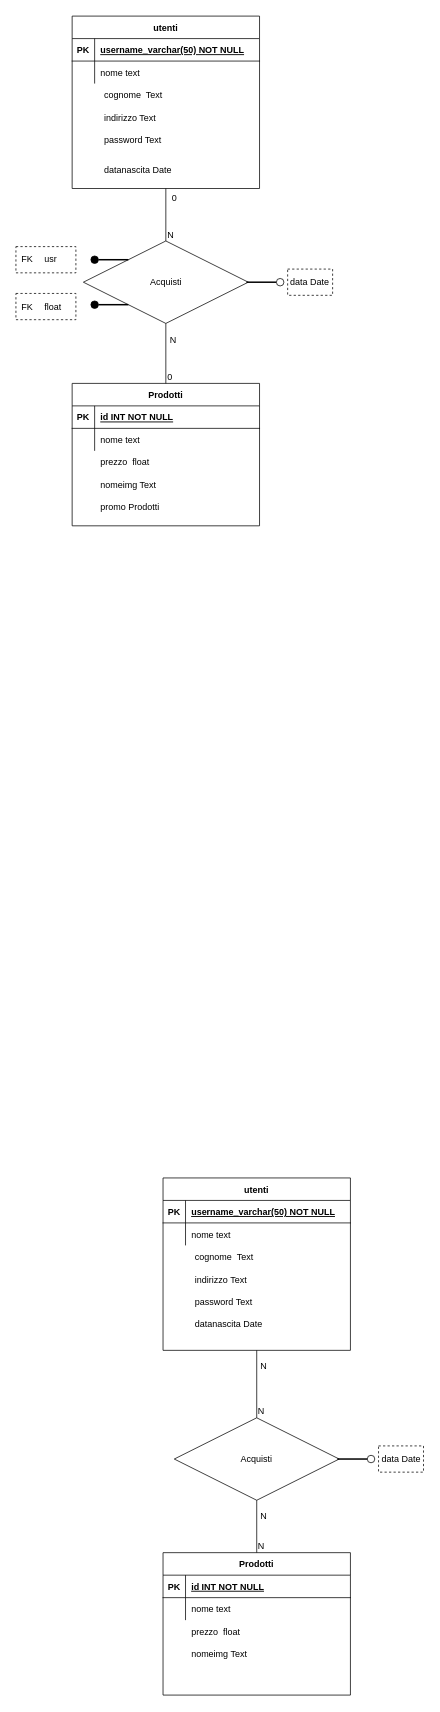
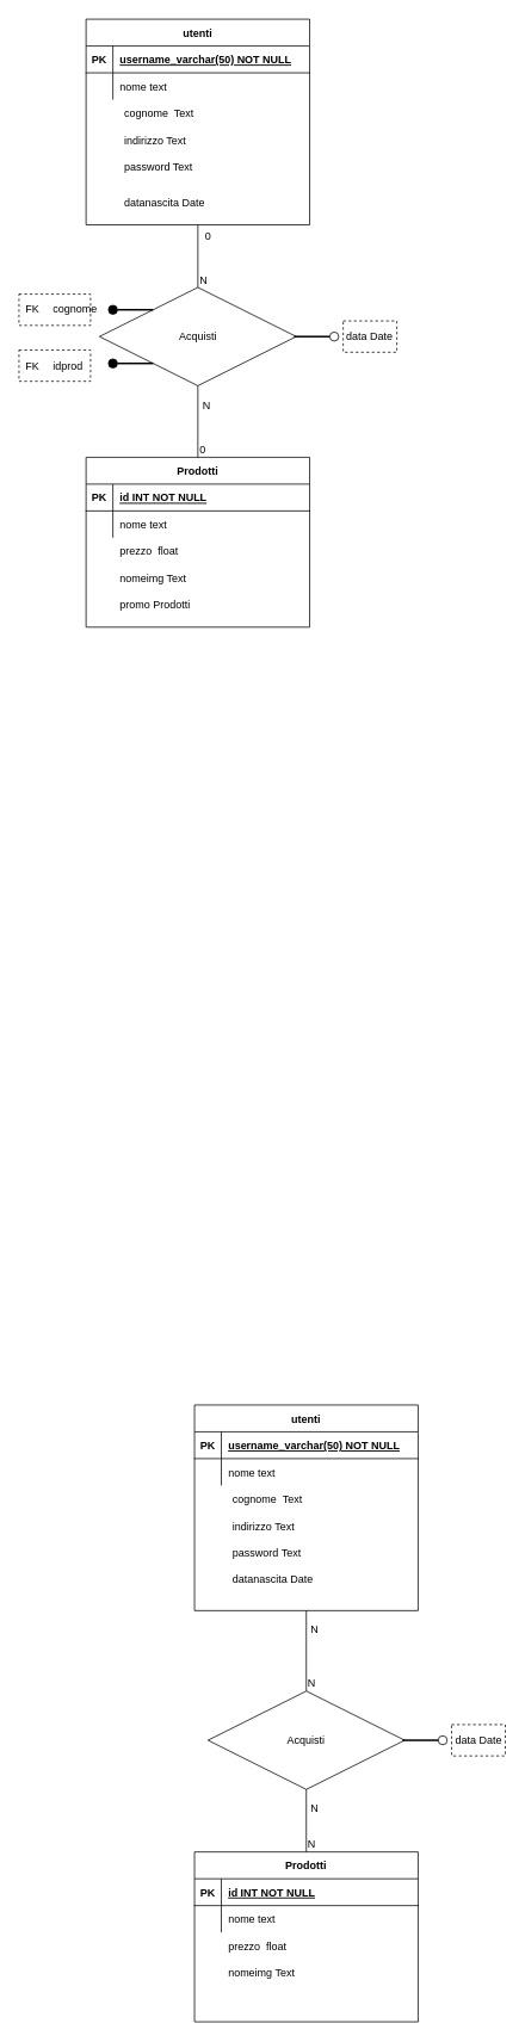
  <mxCell id="0" />
  <mxCell id="1" parent="0" />
  <mxCell id="2" value="Prodotti" style="shape=table;startSize=30;container=1;collapsible=1;childLayout=tableLayout;fixedRows=1;rowLines=0;fontStyle=1;align=center;resizeLast=1;" vertex="1" parent="1"><mxGeometry x="95.75" y="510" width="250" height="190" as="geometry"><mxRectangle x="243.75" y="510" width="90" height="30" as="alternateBounds" /></mxGeometry></mxCell>
  <mxCell id="3" value="" style="shape=partialRectangle;collapsible=0;dropTarget=0;pointerEvents=0;fillColor=none;points=[[0,0.5],[1,0.5]];portConstraint=eastwest;top=0;left=0;right=0;bottom=1;" vertex="1" parent="2"><mxGeometry y="30" width="250" height="30" as="geometry" /></mxCell>
  <mxCell id="4" value="PK" style="shape=partialRectangle;overflow=hidden;connectable=0;fillColor=none;top=0;left=0;bottom=0;right=0;fontStyle=1;" vertex="1" parent="3"><mxGeometry width="30" height="30" as="geometry"><mxRectangle width="30" height="30" as="alternateBounds" /></mxGeometry></mxCell>
  <mxCell id="5" value="id INT NOT NULL" style="shape=partialRectangle;overflow=hidden;connectable=0;fillColor=none;top=0;left=0;bottom=0;right=0;align=left;spacingLeft=6;fontStyle=5;" vertex="1" parent="3"><mxGeometry x="30" width="220" height="30" as="geometry"><mxRectangle width="220" height="30" as="alternateBounds" /></mxGeometry></mxCell>
  <mxCell id="6" value="" style="shape=partialRectangle;collapsible=0;dropTarget=0;pointerEvents=0;fillColor=none;points=[[0,0.5],[1,0.5]];portConstraint=eastwest;top=0;left=0;right=0;bottom=0;" vertex="1" parent="2"><mxGeometry y="60" width="250" height="30" as="geometry" /></mxCell>
  <mxCell id="7" value="" style="shape=partialRectangle;overflow=hidden;connectable=0;fillColor=none;top=0;left=0;bottom=0;right=0;" vertex="1" parent="6"><mxGeometry width="30" height="30" as="geometry"><mxRectangle width="30" height="30" as="alternateBounds" /></mxGeometry></mxCell>
  <mxCell id="8" value="nome text" style="shape=partialRectangle;overflow=hidden;connectable=0;fillColor=none;top=0;left=0;bottom=0;right=0;align=left;spacingLeft=6;" vertex="1" parent="6"><mxGeometry x="30" width="220" height="30" as="geometry"><mxRectangle width="220" height="30" as="alternateBounds" /></mxGeometry></mxCell>
  <mxCell id="9" value="" style="shape=partialRectangle;overflow=hidden;connectable=0;fillColor=none;top=0;left=0;bottom=0;right=0;" vertex="1" parent="1"><mxGeometry x="95.75" y="619.92" width="30" height="30" as="geometry"><mxRectangle width="30" height="30" as="alternateBounds" /></mxGeometry></mxCell>
  <mxCell id="10" value="prezzo  float" style="shape=partialRectangle;overflow=hidden;connectable=0;fillColor=none;top=0;left=0;bottom=0;right=0;align=left;spacingLeft=6;" vertex="1" parent="1"><mxGeometry x="125.75" y="600" width="220" height="30" as="geometry"><mxRectangle width="220" height="30" as="alternateBounds" /></mxGeometry></mxCell>
  <mxCell id="11" value="nomeimg Text" style="shape=partialRectangle;overflow=hidden;connectable=0;fillColor=none;top=0;left=0;bottom=0;right=0;align=left;spacingLeft=6;" vertex="1" parent="1"><mxGeometry x="125.75" y="630" width="220" height="30" as="geometry"><mxRectangle width="220" height="30" as="alternateBounds" /></mxGeometry></mxCell>
  <mxCell id="12" value="promo Prodotti" style="shape=partialRectangle;overflow=hidden;connectable=0;fillColor=none;top=0;left=0;bottom=0;right=0;align=left;spacingLeft=6;" vertex="1" parent="1"><mxGeometry x="125.75" y="660" width="220" height="30" as="geometry"><mxRectangle width="220" height="30" as="alternateBounds" /></mxGeometry></mxCell>
  <mxCell id="13" value="Acquisti&lt;br&gt;" style="shape=rhombus;perimeter=rhombusPerimeter;whiteSpace=wrap;html=1;align=center;" vertex="1" parent="1"><mxGeometry x="110.75" y="320" width="220" height="110" as="geometry" /></mxCell>
  <mxCell id="14" value="" style="endArrow=none;html=1;rounded=0;exitX=0.5;exitY=0;exitDx=0;exitDy=0;entryX=0.5;entryY=1;entryDx=0;entryDy=0;" edge="1" parent="1" source="2" target="13"><mxGeometry relative="1" as="geometry"><mxPoint x="408.25" y="-20.08" as="sourcePoint" /><mxPoint x="273.25" y="77.92" as="targetPoint" /></mxGeometry></mxCell>
  <mxCell id="15" value="0" style="resizable=0;html=1;whiteSpace=wrap;align=left;verticalAlign=bottom;" connectable="0" vertex="1" parent="14"><mxGeometry x="-1" relative="1" as="geometry" /></mxCell>
  <mxCell id="16" value="N" style="resizable=0;html=1;whiteSpace=wrap;align=right;verticalAlign=bottom;" connectable="0" vertex="1" parent="14"><mxGeometry x="1" relative="1" as="geometry"><mxPoint x="15" y="30" as="offset" /></mxGeometry></mxCell>
  <mxCell id="17" value="" style="line;strokeWidth=2;html=1;" vertex="1" parent="1"><mxGeometry x="328.25" y="370" width="40" height="10" as="geometry" /></mxCell>
  <mxCell id="18" value="" style="ellipse;whiteSpace=wrap;html=1;aspect=fixed;" vertex="1" parent="1"><mxGeometry x="368.25" y="370" width="10" height="10" as="geometry" /></mxCell>
  <mxCell id="19" value="" style="rounded=0;whiteSpace=wrap;html=1;dashed=1;" vertex="1" parent="1"><mxGeometry x="383.25" y="357.5" width="60" height="35" as="geometry" /></mxCell>
  <mxCell id="20" value="data Date" style="text;html=1;strokeColor=none;fillColor=none;align=center;verticalAlign=middle;whiteSpace=wrap;rounded=0;" vertex="1" parent="1"><mxGeometry x="383.25" y="360" width="60" height="30" as="geometry" /></mxCell>
  <mxCell id="21" value="utenti" style="shape=table;startSize=30;container=1;collapsible=1;childLayout=tableLayout;fixedRows=1;rowLines=0;fontStyle=1;align=center;resizeLast=1;" vertex="1" parent="1"><mxGeometry x="95.75" y="20" width="250" height="230" as="geometry" /></mxCell>
  <mxCell id="22" value="" style="shape=partialRectangle;collapsible=0;dropTarget=0;pointerEvents=0;fillColor=none;points=[[0,0.5],[1,0.5]];portConstraint=eastwest;top=0;left=0;right=0;bottom=1;" vertex="1" parent="21"><mxGeometry y="30" width="250" height="30" as="geometry" /></mxCell>
  <mxCell id="23" value="PK" style="shape=partialRectangle;overflow=hidden;connectable=0;fillColor=none;top=0;left=0;bottom=0;right=0;fontStyle=1;" vertex="1" parent="22"><mxGeometry width="30" height="30" as="geometry"><mxRectangle width="30" height="30" as="alternateBounds" /></mxGeometry></mxCell>
  <mxCell id="24" value="username_varchar(50) NOT NULL" style="shape=partialRectangle;overflow=hidden;connectable=0;fillColor=none;top=0;left=0;bottom=0;right=0;align=left;spacingLeft=6;fontStyle=5;" vertex="1" parent="22"><mxGeometry x="30" width="220" height="30" as="geometry"><mxRectangle width="220" height="30" as="alternateBounds" /></mxGeometry></mxCell>
  <mxCell id="25" value="" style="shape=partialRectangle;collapsible=0;dropTarget=0;pointerEvents=0;fillColor=none;points=[[0,0.5],[1,0.5]];portConstraint=eastwest;top=0;left=0;right=0;bottom=0;" vertex="1" parent="21"><mxGeometry y="60" width="250" height="30" as="geometry" /></mxCell>
  <mxCell id="26" value="" style="shape=partialRectangle;overflow=hidden;connectable=0;fillColor=none;top=0;left=0;bottom=0;right=0;" vertex="1" parent="25"><mxGeometry width="30" height="30" as="geometry"><mxRectangle width="30" height="30" as="alternateBounds" /></mxGeometry></mxCell>
  <mxCell id="27" value="nome text" style="shape=partialRectangle;overflow=hidden;connectable=0;fillColor=none;top=0;left=0;bottom=0;right=0;align=left;spacingLeft=6;" vertex="1" parent="25"><mxGeometry x="30" width="220" height="30" as="geometry"><mxRectangle width="220" height="30" as="alternateBounds" /></mxGeometry></mxCell>
  <mxCell id="28" value="" style="shape=partialRectangle;overflow=hidden;connectable=0;fillColor=none;top=0;left=0;bottom=0;right=0;" vertex="1" parent="1"><mxGeometry x="100.75" y="110" width="30" height="30" as="geometry"><mxRectangle width="30" height="30" as="alternateBounds" /></mxGeometry></mxCell>
  <mxCell id="29" value="cognome  Text" style="shape=partialRectangle;overflow=hidden;connectable=0;fillColor=none;top=0;left=0;bottom=0;right=0;align=left;spacingLeft=6;" vertex="1" parent="1"><mxGeometry x="130.75" y="110" width="220" height="30" as="geometry"><mxRectangle width="220" height="30" as="alternateBounds" /></mxGeometry></mxCell>
  <mxCell id="30" value="indirizzo Text" style="shape=partialRectangle;overflow=hidden;connectable=0;fillColor=none;top=0;left=0;bottom=0;right=0;align=left;spacingLeft=6;" vertex="1" parent="1"><mxGeometry x="130.75" y="140" width="220" height="30" as="geometry"><mxRectangle width="220" height="30" as="alternateBounds" /></mxGeometry></mxCell>
  <mxCell id="31" value="password Text " style="shape=partialRectangle;overflow=hidden;connectable=0;fillColor=none;top=0;left=0;bottom=0;right=0;align=left;spacingLeft=6;" vertex="1" parent="1"><mxGeometry x="130.75" y="170" width="220" height="30" as="geometry"><mxRectangle width="220" height="30" as="alternateBounds" /></mxGeometry></mxCell>
  <mxCell id="32" value="datanascita Date" style="shape=partialRectangle;overflow=hidden;connectable=0;fillColor=none;top=0;left=0;bottom=0;right=0;align=left;spacingLeft=6;" vertex="1" parent="1"><mxGeometry x="130.75" y="210" width="220" height="30" as="geometry"><mxRectangle width="220" height="30" as="alternateBounds" /></mxGeometry></mxCell>
  <mxCell id="33" value="" style="endArrow=none;html=1;rounded=0;exitX=0.5;exitY=0;exitDx=0;exitDy=0;entryX=0.5;entryY=1;entryDx=0;entryDy=0;" edge="1" parent="1" source="13" target="21"><mxGeometry relative="1" as="geometry"><mxPoint x="230.75" y="540" as="sourcePoint" /><mxPoint x="230.75" y="470" as="targetPoint" /></mxGeometry></mxCell>
  <mxCell id="34" value="N" style="resizable=0;html=1;whiteSpace=wrap;align=left;verticalAlign=bottom;" connectable="0" vertex="1" parent="33"><mxGeometry x="-1" relative="1" as="geometry" /></mxCell>
  <mxCell id="35" value="Prodotti" style="shape=table;startSize=30;container=1;collapsible=1;childLayout=tableLayout;fixedRows=1;rowLines=0;fontStyle=1;align=center;resizeLast=1;" vertex="1" parent="1"><mxGeometry x="217" y="2069.92" width="250" height="190" as="geometry" /></mxCell>
  <mxCell id="36" value="" style="shape=partialRectangle;collapsible=0;dropTarget=0;pointerEvents=0;fillColor=none;points=[[0,0.5],[1,0.5]];portConstraint=eastwest;top=0;left=0;right=0;bottom=1;" vertex="1" parent="35"><mxGeometry y="30" width="250" height="30" as="geometry" /></mxCell>
  <mxCell id="37" value="PK" style="shape=partialRectangle;overflow=hidden;connectable=0;fillColor=none;top=0;left=0;bottom=0;right=0;fontStyle=1;" vertex="1" parent="36"><mxGeometry width="30" height="30" as="geometry"><mxRectangle width="30" height="30" as="alternateBounds" /></mxGeometry></mxCell>
  <mxCell id="38" value="id INT NOT NULL" style="shape=partialRectangle;overflow=hidden;connectable=0;fillColor=none;top=0;left=0;bottom=0;right=0;align=left;spacingLeft=6;fontStyle=5;" vertex="1" parent="36"><mxGeometry x="30" width="220" height="30" as="geometry"><mxRectangle width="220" height="30" as="alternateBounds" /></mxGeometry></mxCell>
  <mxCell id="39" value="" style="shape=partialRectangle;collapsible=0;dropTarget=0;pointerEvents=0;fillColor=none;points=[[0,0.5],[1,0.5]];portConstraint=eastwest;top=0;left=0;right=0;bottom=0;" vertex="1" parent="35"><mxGeometry y="60" width="250" height="30" as="geometry" /></mxCell>
  <mxCell id="40" value="" style="shape=partialRectangle;overflow=hidden;connectable=0;fillColor=none;top=0;left=0;bottom=0;right=0;" vertex="1" parent="39"><mxGeometry width="30" height="30" as="geometry"><mxRectangle width="30" height="30" as="alternateBounds" /></mxGeometry></mxCell>
  <mxCell id="41" value="nome text" style="shape=partialRectangle;overflow=hidden;connectable=0;fillColor=none;top=0;left=0;bottom=0;right=0;align=left;spacingLeft=6;" vertex="1" parent="39"><mxGeometry x="30" width="220" height="30" as="geometry"><mxRectangle width="220" height="30" as="alternateBounds" /></mxGeometry></mxCell>
  <mxCell id="42" value="" style="shape=partialRectangle;overflow=hidden;connectable=0;fillColor=none;top=0;left=0;bottom=0;right=0;" vertex="1" parent="1"><mxGeometry x="217" y="2159.92" width="30" height="30" as="geometry"><mxRectangle width="30" height="30" as="alternateBounds" /></mxGeometry></mxCell>
  <mxCell id="43" value="prezzo  float" style="shape=partialRectangle;overflow=hidden;connectable=0;fillColor=none;top=0;left=0;bottom=0;right=0;align=left;spacingLeft=6;" vertex="1" parent="1"><mxGeometry x="247" y="2159.92" width="220" height="30" as="geometry"><mxRectangle width="220" height="30" as="alternateBounds" /></mxGeometry></mxCell>
  <mxCell id="44" value="nomeimg Text" style="shape=partialRectangle;overflow=hidden;connectable=0;fillColor=none;top=0;left=0;bottom=0;right=0;align=left;spacingLeft=6;" vertex="1" parent="1"><mxGeometry x="247" y="2189.92" width="220" height="30" as="geometry"><mxRectangle width="220" height="30" as="alternateBounds" /></mxGeometry></mxCell>
  <mxCell id="45" value="Acquisti&lt;br&gt;" style="shape=rhombus;perimeter=rhombusPerimeter;whiteSpace=wrap;html=1;align=center;" vertex="1" parent="1"><mxGeometry x="232" y="1890" width="220" height="110" as="geometry" /></mxCell>
  <mxCell id="46" value="" style="endArrow=none;html=1;rounded=0;exitX=0.5;exitY=0;exitDx=0;exitDy=0;entryX=0.5;entryY=1;entryDx=0;entryDy=0;" edge="1" parent="1" source="35" target="45"><mxGeometry relative="1" as="geometry"><mxPoint x="529.5" y="1519.92" as="sourcePoint" /><mxPoint x="394.5" y="1617.92" as="targetPoint" /></mxGeometry></mxCell>
  <mxCell id="47" value="N" style="resizable=0;html=1;whiteSpace=wrap;align=left;verticalAlign=bottom;" connectable="0" vertex="1" parent="46"><mxGeometry x="-1" relative="1" as="geometry" /></mxCell>
  <mxCell id="48" value="N" style="resizable=0;html=1;whiteSpace=wrap;align=right;verticalAlign=bottom;" connectable="0" vertex="1" parent="46"><mxGeometry x="1" relative="1" as="geometry"><mxPoint x="15" y="30" as="offset" /></mxGeometry></mxCell>
  <mxCell id="49" value="" style="line;strokeWidth=2;html=1;" vertex="1" parent="1"><mxGeometry x="449.5" y="1940" width="40" height="10" as="geometry" /></mxCell>
  <mxCell id="50" value="" style="ellipse;whiteSpace=wrap;html=1;aspect=fixed;" vertex="1" parent="1"><mxGeometry x="489.5" y="1940" width="10" height="10" as="geometry" /></mxCell>
  <mxCell id="51" value="" style="rounded=0;whiteSpace=wrap;html=1;dashed=1;" vertex="1" parent="1"><mxGeometry x="504.5" y="1927.5" width="60" height="35" as="geometry" /></mxCell>
  <mxCell id="52" value="data Date" style="text;html=1;strokeColor=none;fillColor=none;align=center;verticalAlign=middle;whiteSpace=wrap;rounded=0;" vertex="1" parent="1"><mxGeometry x="504.5" y="1930" width="60" height="30" as="geometry" /></mxCell>
  <mxCell id="53" value="utenti" style="shape=table;startSize=30;container=1;collapsible=1;childLayout=tableLayout;fixedRows=1;rowLines=0;fontStyle=1;align=center;resizeLast=1;" vertex="1" parent="1"><mxGeometry x="217" y="1570" width="250" height="230" as="geometry" /></mxCell>
  <mxCell id="54" value="" style="shape=partialRectangle;collapsible=0;dropTarget=0;pointerEvents=0;fillColor=none;points=[[0,0.5],[1,0.5]];portConstraint=eastwest;top=0;left=0;right=0;bottom=1;" vertex="1" parent="53"><mxGeometry y="30" width="250" height="30" as="geometry" /></mxCell>
  <mxCell id="55" value="PK" style="shape=partialRectangle;overflow=hidden;connectable=0;fillColor=none;top=0;left=0;bottom=0;right=0;fontStyle=1;" vertex="1" parent="54"><mxGeometry width="30" height="30" as="geometry"><mxRectangle width="30" height="30" as="alternateBounds" /></mxGeometry></mxCell>
  <mxCell id="56" value="username_varchar(50) NOT NULL" style="shape=partialRectangle;overflow=hidden;connectable=0;fillColor=none;top=0;left=0;bottom=0;right=0;align=left;spacingLeft=6;fontStyle=5;" vertex="1" parent="54"><mxGeometry x="30" width="220" height="30" as="geometry"><mxRectangle width="220" height="30" as="alternateBounds" /></mxGeometry></mxCell>
  <mxCell id="57" value="" style="shape=partialRectangle;collapsible=0;dropTarget=0;pointerEvents=0;fillColor=none;points=[[0,0.5],[1,0.5]];portConstraint=eastwest;top=0;left=0;right=0;bottom=0;" vertex="1" parent="53"><mxGeometry y="60" width="250" height="30" as="geometry" /></mxCell>
  <mxCell id="58" value="" style="shape=partialRectangle;overflow=hidden;connectable=0;fillColor=none;top=0;left=0;bottom=0;right=0;" vertex="1" parent="57"><mxGeometry width="30" height="30" as="geometry"><mxRectangle width="30" height="30" as="alternateBounds" /></mxGeometry></mxCell>
  <mxCell id="59" value="nome text" style="shape=partialRectangle;overflow=hidden;connectable=0;fillColor=none;top=0;left=0;bottom=0;right=0;align=left;spacingLeft=6;" vertex="1" parent="57"><mxGeometry x="30" width="220" height="30" as="geometry"><mxRectangle width="220" height="30" as="alternateBounds" /></mxGeometry></mxCell>
  <mxCell id="60" value="" style="shape=partialRectangle;overflow=hidden;connectable=0;fillColor=none;top=0;left=0;bottom=0;right=0;" vertex="1" parent="1"><mxGeometry x="222" y="1660" width="30" height="30" as="geometry"><mxRectangle width="30" height="30" as="alternateBounds" /></mxGeometry></mxCell>
  <mxCell id="61" value="cognome  Text" style="shape=partialRectangle;overflow=hidden;connectable=0;fillColor=none;top=0;left=0;bottom=0;right=0;align=left;spacingLeft=6;" vertex="1" parent="1"><mxGeometry x="252" y="1660" width="220" height="30" as="geometry"><mxRectangle width="220" height="30" as="alternateBounds" /></mxGeometry></mxCell>
  <mxCell id="62" value="indirizzo Text" style="shape=partialRectangle;overflow=hidden;connectable=0;fillColor=none;top=0;left=0;bottom=0;right=0;align=left;spacingLeft=6;" vertex="1" parent="1"><mxGeometry x="252" y="1690" width="220" height="30" as="geometry"><mxRectangle width="220" height="30" as="alternateBounds" /></mxGeometry></mxCell>
  <mxCell id="63" value="password Text " style="shape=partialRectangle;overflow=hidden;connectable=0;fillColor=none;top=0;left=0;bottom=0;right=0;align=left;spacingLeft=6;" vertex="1" parent="1"><mxGeometry x="252" y="1720" width="220" height="30" as="geometry"><mxRectangle width="220" height="30" as="alternateBounds" /></mxGeometry></mxCell>
  <mxCell id="64" value="datanascita Date" style="shape=partialRectangle;overflow=hidden;connectable=0;fillColor=none;top=0;left=0;bottom=0;right=0;align=left;spacingLeft=6;" vertex="1" parent="1"><mxGeometry x="252" y="1750" width="220" height="30" as="geometry"><mxRectangle width="220" height="30" as="alternateBounds" /></mxGeometry></mxCell>
  <mxCell id="65" value="" style="endArrow=none;html=1;rounded=0;exitX=0.5;exitY=0;exitDx=0;exitDy=0;entryX=0.5;entryY=1;entryDx=0;entryDy=0;" edge="1" parent="1" source="45" target="53"><mxGeometry relative="1" as="geometry"><mxPoint x="352" y="2080" as="sourcePoint" /><mxPoint x="352" y="2010" as="targetPoint" /></mxGeometry></mxCell>
  <mxCell id="66" value="N" style="resizable=0;html=1;whiteSpace=wrap;align=left;verticalAlign=bottom;" connectable="0" vertex="1" parent="65"><mxGeometry x="-1" relative="1" as="geometry" /></mxCell>
  <mxCell id="67" value="N" style="resizable=0;html=1;whiteSpace=wrap;align=right;verticalAlign=bottom;" connectable="0" vertex="1" parent="65"><mxGeometry x="1" relative="1" as="geometry"><mxPoint x="15" y="30" as="offset" /></mxGeometry></mxCell>
  <mxCell id="68" value="" style="line;strokeWidth=2;html=1;" vertex="1" parent="1"><mxGeometry x="130.75" y="340" width="40" height="10" as="geometry" /></mxCell>
  <mxCell id="69" value="" style="ellipse;whiteSpace=wrap;html=1;aspect=fixed;fillColor=#000000;" vertex="1" parent="1"><mxGeometry x="120.75" y="340" width="10" height="10" as="geometry" /></mxCell>
  <mxCell id="70" value="" style="line;strokeWidth=2;html=1;" vertex="1" parent="1"><mxGeometry x="130.75" y="400" width="40" height="10" as="geometry" /></mxCell>
  <mxCell id="71" value="" style="ellipse;whiteSpace=wrap;html=1;aspect=fixed;fillColor=#000000;" vertex="1" parent="1"><mxGeometry x="120.75" y="400" width="10" height="10" as="geometry" /></mxCell>
  <mxCell id="72" value="" style="rounded=0;whiteSpace=wrap;html=1;dashed=1;" vertex="1" parent="1"><mxGeometry x="20.75" y="327.5" width="80" height="35" as="geometry" /></mxCell>
  <mxCell id="73" value="" style="shape=table;startSize=0;container=1;collapsible=1;childLayout=tableLayout;fixedRows=1;rowLines=0;fontStyle=0;align=center;resizeLast=1;strokeColor=none;fillColor=none;collapsible=0;" vertex="1" parent="1"><mxGeometry x="20.75" y="330" width="180" height="30" as="geometry" /></mxCell>
  <mxCell id="74" value="" style="shape=tableRow;horizontal=0;startSize=0;swimlaneHead=0;swimlaneBody=0;fillColor=none;collapsible=0;dropTarget=0;points=[[0,0.5],[1,0.5]];portConstraint=eastwest;top=0;left=0;right=0;bottom=0;" vertex="1" parent="73"><mxGeometry width="180" height="30" as="geometry" /></mxCell>
  <mxCell id="75" value="FK" style="shape=partialRectangle;connectable=0;fillColor=none;top=0;left=0;bottom=0;right=0;fontStyle=0;overflow=hidden;whiteSpace=wrap;html=1;" vertex="1" parent="74"><mxGeometry width="30" height="30" as="geometry"><mxRectangle width="30" height="30" as="alternateBounds" /></mxGeometry></mxCell>
- <mxCell id="76" value="usr" style="shape=partialRectangle;connectable=0;fillColor=none;top=0;left=0;bottom=0;right=0;align=left;spacingLeft=6;fontStyle=0;overflow=hidden;whiteSpace=wrap;html=1;" vertex="1" parent="74"><mxGeometry x="30" width="150" height="30" as="geometry"><mxRectangle width="150" height="30" as="alternateBounds" /></mxGeometry></mxCell>
+ <mxCell id="76" value="cognome" style="shape=partialRectangle;connectable=0;fillColor=none;top=0;left=0;bottom=0;right=0;align=left;spacingLeft=6;fontStyle=0;overflow=hidden;whiteSpace=wrap;html=1;" vertex="1" parent="74"><mxGeometry x="30" width="150" height="30" as="geometry"><mxRectangle width="150" height="30" as="alternateBounds" /></mxGeometry></mxCell>
  <mxCell id="77" value="" style="rounded=0;whiteSpace=wrap;html=1;dashed=1;" vertex="1" parent="1"><mxGeometry x="20.75" y="390" width="80" height="35" as="geometry" /></mxCell>
  <mxCell id="78" value="" style="shape=table;startSize=0;container=1;collapsible=1;childLayout=tableLayout;fixedRows=1;rowLines=0;fontStyle=0;align=center;resizeLast=1;strokeColor=none;fillColor=none;collapsible=0;" vertex="1" parent="1"><mxGeometry x="20.75" y="392.5" width="180" height="30" as="geometry" /></mxCell>
  <mxCell id="79" value="" style="shape=tableRow;horizontal=0;startSize=0;swimlaneHead=0;swimlaneBody=0;fillColor=none;collapsible=0;dropTarget=0;points=[[0,0.5],[1,0.5]];portConstraint=eastwest;top=0;left=0;right=0;bottom=0;" vertex="1" parent="78"><mxGeometry width="180" height="30" as="geometry" /></mxCell>
  <mxCell id="80" value="FK" style="shape=partialRectangle;connectable=0;fillColor=none;top=0;left=0;bottom=0;right=0;fontStyle=0;overflow=hidden;whiteSpace=wrap;html=1;" vertex="1" parent="79"><mxGeometry width="30" height="30" as="geometry"><mxRectangle width="30" height="30" as="alternateBounds" /></mxGeometry></mxCell>
- <mxCell id="81" value="float" style="shape=partialRectangle;connectable=0;fillColor=none;top=0;left=0;bottom=0;right=0;align=left;spacingLeft=6;fontStyle=0;overflow=hidden;whiteSpace=wrap;html=1;" vertex="1" parent="79"><mxGeometry x="30" width="150" height="30" as="geometry"><mxRectangle width="150" height="30" as="alternateBounds" /></mxGeometry></mxCell>
+ <mxCell id="81" value="idprod" style="shape=partialRectangle;connectable=0;fillColor=none;top=0;left=0;bottom=0;right=0;align=left;spacingLeft=6;fontStyle=0;overflow=hidden;whiteSpace=wrap;html=1;" vertex="1" parent="79"><mxGeometry x="30" width="150" height="30" as="geometry"><mxRectangle width="150" height="30" as="alternateBounds" /></mxGeometry></mxCell>
  <mxCell id="82" value="0" style="text;html=1;align=center;verticalAlign=middle;resizable=0;points=[];autosize=1;strokeColor=none;fillColor=none;" vertex="1" parent="1"><mxGeometry x="217" y="248" width="30" height="30" as="geometry" /></mxCell>
